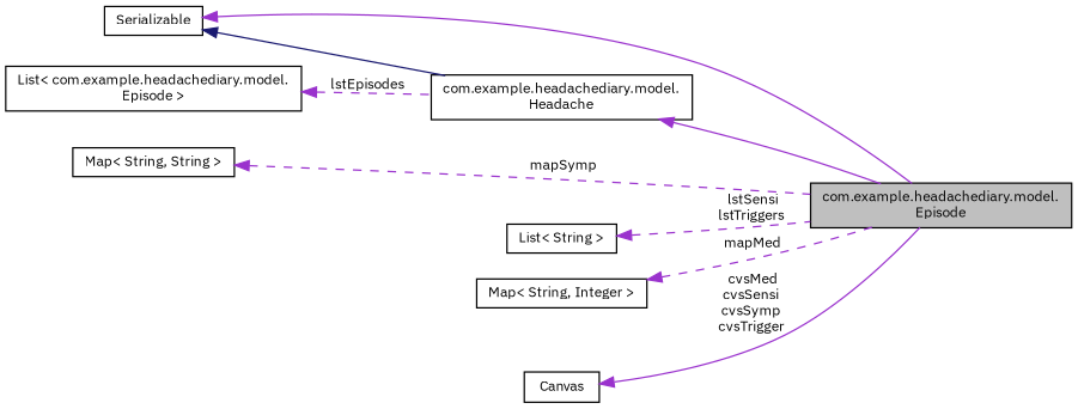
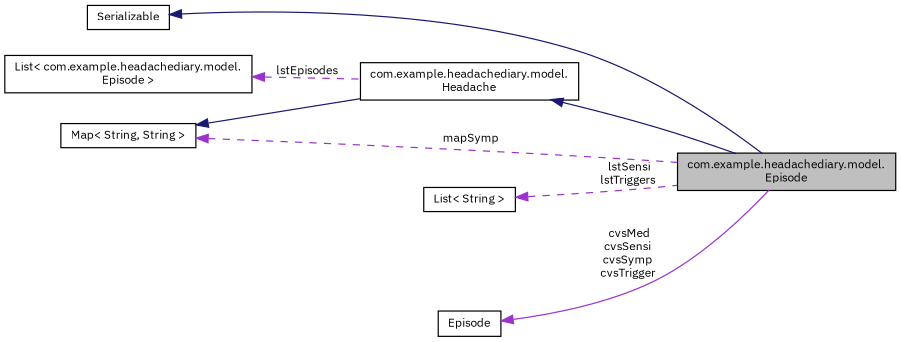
  digraph {
    fontname="IBM Plex Sans"
    rankdir=LR
    node [color=black fillcolor=white fontname="IBM Plex Sans" fontsize=10 shape=record style=filled]
    edge [color=darkorchid3 dir=back fontname="IBM Plex Sans" fontsize=10 labelfontname=Helvetica labelfontsize=10 style=solid]
    n1 [fillcolor=grey75 fontcolor=black height=0.2 label="com.example.headachediary.model.\lEpisode" width=0.4]
    n2 [height=0.2 label="com.example.headachediary.model.\lHeadache" width=0.4]
    n3 [height=0.2 label=Serializable width=0.4]
    n4 [height=0.2 label="List\< com.example.headachediary.model.\lEpisode \>" width=0.4]
    n5 [height=0.2 label="List\< String \>" width=0.4]
-   n6 [height=0.2 label="Map\< String, Integer \>" width=0.4]
    n7 [height=0.2 label="Map\< String, String \>" width=0.4]
-   n8 [height=0.2 label=Canvas width=0.4]
-   n2 -> n1
-   n3 -> n1
-   n3 -> n2 [color=midnightblue]
+   n8 [height=0.2 label=Episode width=0.4]
+   n2 -> n1 [color=midnightblue]
+   n3 -> n1 [color=midnightblue]
+   n7 -> n2 [color=midnightblue]
    n4 -> n2 [label=" lstEpisodes" style=dashed]
    n5 -> n1 [label=" lstSensi\nlstTriggers" style=dashed]
-   n6 -> n1 [label=" mapMed" style=dashed]
    n7 -> n1 [label=" mapSymp" style=dashed]
    n8 -> n1 [label=" cvsMed\ncvsSensi\ncvsSymp\ncvsTrigger"]
  }
